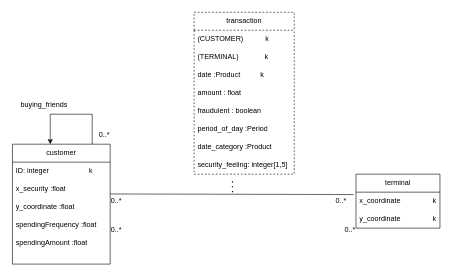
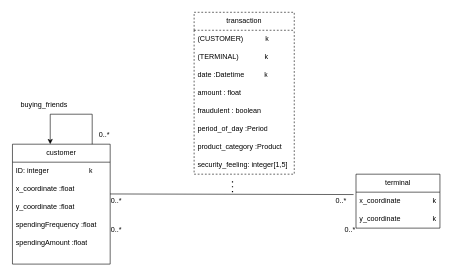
  <mxCell id="0" />
  <mxCell id="1" parent="0" />
  <mxCell id="2" value="customer" style="swimlane;fontStyle=0;childLayout=stackLayout;horizontal=1;startSize=30;horizontalStack=0;resizeParent=1;resizeParentMax=0;resizeLast=0;collapsible=1;marginBottom=0;whiteSpace=wrap;html=1;" vertex="1" parent="1"><mxGeometry x="20" y="240" width="163" height="200" as="geometry" /></mxCell>
  <mxCell id="3" value="ID: integer &amp;nbsp; &amp;nbsp; &amp;nbsp; &amp;nbsp; &amp;nbsp; &amp;nbsp; &amp;nbsp; &amp;nbsp; &amp;nbsp; &amp;nbsp;k" style="text;strokeColor=none;fillColor=none;align=left;verticalAlign=middle;spacingLeft=4;spacingRight=4;overflow=hidden;points=[[0,0.5],[1,0.5]];portConstraint=eastwest;rotatable=0;whiteSpace=wrap;html=1;" vertex="1" parent="2"><mxGeometry y="30" width="163" height="30" as="geometry" /></mxCell>
- <mxCell id="4" value="x_security :float" style="text;strokeColor=none;fillColor=none;align=left;verticalAlign=middle;spacingLeft=4;spacingRight=4;overflow=hidden;points=[[0,0.5],[1,0.5]];portConstraint=eastwest;rotatable=0;whiteSpace=wrap;html=1;" vertex="1" parent="2"><mxGeometry y="60" width="163" height="30" as="geometry" /></mxCell>
+ <mxCell id="4" value="x_coordinate :float" style="text;strokeColor=none;fillColor=none;align=left;verticalAlign=middle;spacingLeft=4;spacingRight=4;overflow=hidden;points=[[0,0.5],[1,0.5]];portConstraint=eastwest;rotatable=0;whiteSpace=wrap;html=1;" vertex="1" parent="2"><mxGeometry y="60" width="163" height="30" as="geometry" /></mxCell>
  <mxCell id="5" value="y_coordinate :float" style="text;strokeColor=none;fillColor=none;align=left;verticalAlign=middle;spacingLeft=4;spacingRight=4;overflow=hidden;points=[[0,0.5],[1,0.5]];portConstraint=eastwest;rotatable=0;whiteSpace=wrap;html=1;" vertex="1" parent="2"><mxGeometry y="90" width="163" height="30" as="geometry" /></mxCell>
  <mxCell id="6" value="spendingFrequency :float" style="text;strokeColor=none;fillColor=none;align=left;verticalAlign=middle;spacingLeft=4;spacingRight=4;overflow=hidden;points=[[0,0.5],[1,0.5]];portConstraint=eastwest;rotatable=0;whiteSpace=wrap;html=1;" vertex="1" parent="2"><mxGeometry y="120" width="163" height="30" as="geometry" /></mxCell>
  <mxCell id="7" value="spendingAmount :float" style="text;strokeColor=none;fillColor=none;align=left;verticalAlign=middle;spacingLeft=4;spacingRight=4;overflow=hidden;points=[[0,0.5],[1,0.5]];portConstraint=eastwest;rotatable=0;whiteSpace=wrap;html=1;" vertex="1" parent="2"><mxGeometry y="150" width="163" height="30" as="geometry" /></mxCell>
  <mxCell id="8" value="&lt;br&gt;&lt;div&gt;&lt;br&gt;&lt;/div&gt;&lt;div&gt;&lt;br&gt;&lt;/div&gt;&lt;div&gt;&lt;br&gt;&lt;/div&gt;&lt;div&gt;&lt;br&gt;&lt;/div&gt;" style="text;strokeColor=none;fillColor=none;align=left;verticalAlign=middle;spacingLeft=4;spacingRight=4;overflow=hidden;points=[[0,0.5],[1,0.5]];portConstraint=eastwest;rotatable=0;whiteSpace=wrap;html=1;" vertex="1" parent="2"><mxGeometry y="180" width="163" height="20" as="geometry" /></mxCell>
  <mxCell id="9" value="" style="endArrow=classic;html=1;rounded=0;" edge="1" parent="1"><mxGeometry width="50" height="50" relative="1" as="geometry"><mxPoint x="153" y="240" as="sourcePoint" /><mxPoint x="83" y="240" as="targetPoint" /><Array as="points"><mxPoint x="153" y="190" /><mxPoint x="83" y="190" /></Array></mxGeometry></mxCell>
  <mxCell id="10" value="buying_friends" style="text;html=1;align=center;verticalAlign=middle;whiteSpace=wrap;rounded=0;" vertex="1" parent="1"><mxGeometry x="43" y="160" width="60" height="30" as="geometry" /></mxCell>
  <mxCell id="11" value="0..*" style="text;html=1;align=center;verticalAlign=middle;resizable=0;points=[];autosize=1;strokeColor=none;fillColor=none;" vertex="1" parent="1"><mxGeometry x="153" y="210" width="40" height="30" as="geometry" /></mxCell>
  <mxCell id="12" value="terminal" style="swimlane;fontStyle=0;childLayout=stackLayout;horizontal=1;startSize=30;horizontalStack=0;resizeParent=1;resizeParentMax=0;resizeLast=0;collapsible=1;marginBottom=0;whiteSpace=wrap;html=1;" vertex="1" parent="1"><mxGeometry x="593" y="290" width="140" height="90" as="geometry" /></mxCell>
  <mxCell id="13" value="x_coordinate &amp;nbsp; &amp;nbsp; &amp;nbsp; &amp;nbsp; &amp;nbsp; &amp;nbsp; &amp;nbsp; &amp;nbsp;k" style="text;strokeColor=none;fillColor=none;align=left;verticalAlign=middle;spacingLeft=4;spacingRight=4;overflow=hidden;points=[[0,0.5],[1,0.5]];portConstraint=eastwest;rotatable=0;whiteSpace=wrap;html=1;" vertex="1" parent="12"><mxGeometry y="30" width="140" height="30" as="geometry" /></mxCell>
  <mxCell id="14" value="y_coordinate &amp;nbsp; &amp;nbsp; &amp;nbsp; &amp;nbsp; &amp;nbsp; &amp;nbsp; &amp;nbsp; &amp;nbsp;k" style="text;strokeColor=none;fillColor=none;align=left;verticalAlign=middle;spacingLeft=4;spacingRight=4;overflow=hidden;points=[[0,0.5],[1,0.5]];portConstraint=eastwest;rotatable=0;whiteSpace=wrap;html=1;" vertex="1" parent="12"><mxGeometry y="60" width="140" height="30" as="geometry" /></mxCell>
  <mxCell id="15" value="" style="endArrow=none;dashed=1;html=1;dashPattern=1 3;strokeWidth=2;rounded=0;" edge="1" parent="1"><mxGeometry width="50" height="50" relative="1" as="geometry"><mxPoint x="387" y="320" as="sourcePoint" /><mxPoint x="387" y="300" as="targetPoint" /></mxGeometry></mxCell>
  <mxCell id="16" value="transaction" style="swimlane;fontStyle=0;childLayout=stackLayout;horizontal=1;startSize=30;horizontalStack=0;resizeParent=1;resizeParentMax=0;resizeLast=0;collapsible=1;marginBottom=0;whiteSpace=wrap;html=1;dashed=1;" vertex="1" parent="1"><mxGeometry x="323" y="20" width="167" height="270" as="geometry" /></mxCell>
  <mxCell id="17" value="(CUSTOMER) &amp;nbsp; &amp;nbsp; &amp;nbsp; &amp;nbsp; &amp;nbsp; k" style="text;strokeColor=none;fillColor=none;align=left;verticalAlign=middle;spacingLeft=4;spacingRight=4;overflow=hidden;points=[[0,0.5],[1,0.5]];portConstraint=eastwest;rotatable=0;whiteSpace=wrap;html=1;" vertex="1" parent="16"><mxGeometry y="30" width="167" height="30" as="geometry" /></mxCell>
  <mxCell id="18" value="(TERMINAL) &amp;nbsp; &amp;nbsp; &amp;nbsp; &amp;nbsp; &amp;nbsp; &amp;nbsp; k" style="text;strokeColor=none;fillColor=none;align=left;verticalAlign=middle;spacingLeft=4;spacingRight=4;overflow=hidden;points=[[0,0.5],[1,0.5]];portConstraint=eastwest;rotatable=0;whiteSpace=wrap;html=1;" vertex="1" parent="16"><mxGeometry y="60" width="167" height="30" as="geometry" /></mxCell>
- <mxCell id="19" value="date :Product &amp;nbsp; &amp;nbsp; &amp;nbsp; &amp;nbsp; &amp;nbsp;k" style="text;strokeColor=none;fillColor=none;align=left;verticalAlign=middle;spacingLeft=4;spacingRight=4;overflow=hidden;points=[[0,0.5],[1,0.5]];portConstraint=eastwest;rotatable=0;whiteSpace=wrap;html=1;" vertex="1" parent="16"><mxGeometry y="90" width="167" height="30" as="geometry" /></mxCell>
+ <mxCell id="19" value="date :Datetime &amp;nbsp; &amp;nbsp; &amp;nbsp; &amp;nbsp; &amp;nbsp;k" style="text;strokeColor=none;fillColor=none;align=left;verticalAlign=middle;spacingLeft=4;spacingRight=4;overflow=hidden;points=[[0,0.5],[1,0.5]];portConstraint=eastwest;rotatable=0;whiteSpace=wrap;html=1;" vertex="1" parent="16"><mxGeometry y="90" width="167" height="30" as="geometry" /></mxCell>
  <mxCell id="20" value="amount : float" style="text;strokeColor=none;fillColor=none;align=left;verticalAlign=middle;spacingLeft=4;spacingRight=4;overflow=hidden;points=[[0,0.5],[1,0.5]];portConstraint=eastwest;rotatable=0;whiteSpace=wrap;html=1;" vertex="1" parent="16"><mxGeometry y="120" width="167" height="30" as="geometry" /></mxCell>
  <mxCell id="21" value="fraudulent : boolean" style="text;strokeColor=none;fillColor=none;align=left;verticalAlign=middle;spacingLeft=4;spacingRight=4;overflow=hidden;points=[[0,0.5],[1,0.5]];portConstraint=eastwest;rotatable=0;whiteSpace=wrap;html=1;" vertex="1" parent="16"><mxGeometry y="150" width="167" height="30" as="geometry" /></mxCell>
  <mxCell id="22" value="period_of_day :Period" style="text;strokeColor=none;fillColor=none;align=left;verticalAlign=middle;spacingLeft=4;spacingRight=4;overflow=hidden;points=[[0,0.5],[1,0.5]];portConstraint=eastwest;rotatable=0;whiteSpace=wrap;html=1;" vertex="1" parent="16"><mxGeometry y="180" width="167" height="30" as="geometry" /></mxCell>
- <mxCell id="23" value="date_category :Product" style="text;strokeColor=none;fillColor=none;align=left;verticalAlign=middle;spacingLeft=4;spacingRight=4;overflow=hidden;points=[[0,0.5],[1,0.5]];portConstraint=eastwest;rotatable=0;whiteSpace=wrap;html=1;" vertex="1" parent="16"><mxGeometry y="210" width="167" height="30" as="geometry" /></mxCell>
+ <mxCell id="23" value="product_category :Product" style="text;strokeColor=none;fillColor=none;align=left;verticalAlign=middle;spacingLeft=4;spacingRight=4;overflow=hidden;points=[[0,0.5],[1,0.5]];portConstraint=eastwest;rotatable=0;whiteSpace=wrap;html=1;" vertex="1" parent="16"><mxGeometry y="210" width="167" height="30" as="geometry" /></mxCell>
  <mxCell id="24" value="security_feeling: integer[1,5]" style="text;strokeColor=none;fillColor=none;align=left;verticalAlign=middle;spacingLeft=4;spacingRight=4;overflow=hidden;points=[[0,0.5],[1,0.5]];portConstraint=eastwest;rotatable=0;whiteSpace=wrap;html=1;" vertex="1" parent="16"><mxGeometry y="240" width="167" height="30" as="geometry" /></mxCell>
  <mxCell id="25" value="0..*" style="text;html=1;align=center;verticalAlign=middle;resizable=0;points=[];autosize=1;strokeColor=none;fillColor=none;" vertex="1" parent="1"><mxGeometry x="173" y="320" width="40" height="30" as="geometry" /></mxCell>
  <mxCell id="26" value="" style="endArrow=none;html=1;rounded=0;exitX=1;exitY=0.5;exitDx=0;exitDy=0;entryX=-0.029;entryY=0.133;entryDx=0;entryDy=0;entryPerimeter=0;" edge="1" parent="1" target="13"><mxGeometry width="50" height="50" relative="1" as="geometry"><mxPoint x="183" y="323" as="sourcePoint" /><mxPoint x="586" y="319.99" as="targetPoint" /></mxGeometry></mxCell>
  <mxCell id="27" value="0..*" style="text;html=1;align=center;verticalAlign=middle;resizable=0;points=[];autosize=1;strokeColor=none;fillColor=none;" vertex="1" parent="1"><mxGeometry x="548" y="320" width="40" height="30" as="geometry" /></mxCell>
  <mxCell id="28" value="0..*" style="text;html=1;align=center;verticalAlign=middle;resizable=0;points=[];autosize=1;strokeColor=none;fillColor=none;" vertex="1" parent="1"><mxGeometry x="173" y="368" width="40" height="30" as="geometry" /></mxCell>
  <mxCell id="29" value="0..*" style="text;html=1;align=center;verticalAlign=middle;resizable=0;points=[];autosize=1;strokeColor=none;fillColor=none;" vertex="1" parent="1"><mxGeometry x="563" y="368" width="40" height="30" as="geometry" /></mxCell>
